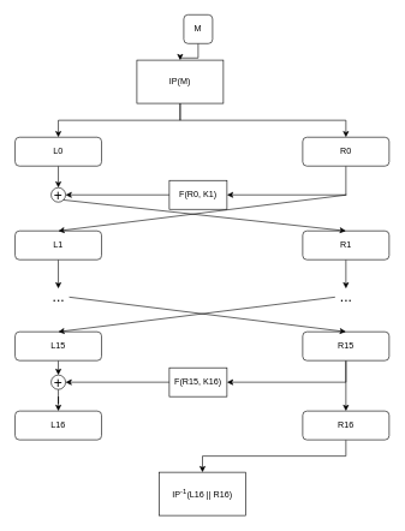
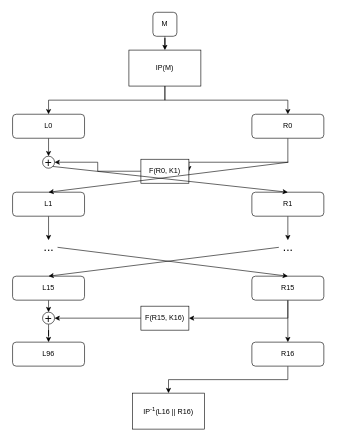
  <mxCell id="0" />
  <mxCell id="1" parent="0" />
  <mxCell id="2" style="edgeStyle=orthogonalEdgeStyle;rounded=0;orthogonalLoop=1;jettySize=auto;html=1;" parent="1" source="4" target="9" edge="1"><mxGeometry relative="1" as="geometry" /></mxCell>
  <mxCell id="3" style="edgeStyle=orthogonalEdgeStyle;rounded=0;orthogonalLoop=1;jettySize=auto;html=1;entryX=1;entryY=0.5;entryDx=0;entryDy=0;" parent="1" source="4" target="11" edge="1"><mxGeometry relative="1" as="geometry"><Array as="points"><mxPoint x="479" y="530" /></Array></mxGeometry></mxCell>
  <mxCell id="4" value="R15" style="rounded=1;whiteSpace=wrap;html=1;" parent="1" vertex="1"><mxGeometry x="419" y="460" width="120" height="40" as="geometry" /></mxCell>
  <mxCell id="5" style="edgeStyle=orthogonalEdgeStyle;rounded=0;orthogonalLoop=1;jettySize=auto;html=1;exitX=0.5;exitY=1;exitDx=0;exitDy=0;entryX=0.5;entryY=0;entryDx=0;entryDy=0;" parent="1" source="6" target="13" edge="1"><mxGeometry relative="1" as="geometry" /></mxCell>
  <mxCell id="6" value="L15" style="rounded=1;whiteSpace=wrap;html=1;" parent="1" vertex="1"><mxGeometry x="20" y="460" width="120" height="40" as="geometry" /></mxCell>
- <mxCell id="7" value="L16" style="rounded=1;whiteSpace=wrap;html=1;" parent="1" vertex="1"><mxGeometry x="20" y="570" width="120" height="40" as="geometry" /></mxCell>
+ <mxCell id="7" value="L96" style="rounded=1;whiteSpace=wrap;html=1;" parent="1" vertex="1"><mxGeometry x="20" y="570" width="120" height="40" as="geometry" /></mxCell>
  <mxCell id="8" style="edgeStyle=orthogonalEdgeStyle;rounded=0;orthogonalLoop=1;jettySize=auto;html=1;entryX=0.5;entryY=0;entryDx=0;entryDy=0;exitX=0.5;exitY=1;exitDx=0;exitDy=0;" parent="1" source="9" target="14" edge="1"><mxGeometry relative="1" as="geometry" /></mxCell>
  <mxCell id="9" value="R16" style="rounded=1;whiteSpace=wrap;html=1;" parent="1" vertex="1"><mxGeometry x="419" y="570" width="120" height="40" as="geometry" /></mxCell>
  <mxCell id="10" style="edgeStyle=orthogonalEdgeStyle;rounded=0;orthogonalLoop=1;jettySize=auto;html=1;entryX=1;entryY=0.5;entryDx=0;entryDy=0;" parent="1" source="11" target="13" edge="1"><mxGeometry relative="1" as="geometry"><mxPoint x="213" y="580" as="targetPoint" /></mxGeometry></mxCell>
  <mxCell id="11" value="F(R15, K16)" style="rounded=0;whiteSpace=wrap;html=1;" parent="1" vertex="1"><mxGeometry x="234" y="510" width="80" height="40" as="geometry" /></mxCell>
  <mxCell id="12" style="edgeStyle=orthogonalEdgeStyle;rounded=0;orthogonalLoop=1;jettySize=auto;html=1;" parent="1" source="13" target="7" edge="1"><mxGeometry relative="1" as="geometry" /></mxCell>
  <mxCell id="13" value="&lt;font style=&quot;font-size: 20px&quot;&gt;+&lt;/font&gt;" style="ellipse;whiteSpace=wrap;html=1;aspect=fixed;" parent="1" vertex="1"><mxGeometry x="70" y="520" width="20" height="20" as="geometry" /></mxCell>
  <mxCell id="14" value="IP&lt;sup&gt;-1&lt;/sup&gt;(L16 || R16)" style="rounded=0;whiteSpace=wrap;html=1;" parent="1" vertex="1"><mxGeometry x="220" y="655" width="120" height="60" as="geometry" /></mxCell>
  <mxCell id="15" style="edgeStyle=orthogonalEdgeStyle;rounded=0;orthogonalLoop=1;jettySize=auto;html=1;" parent="1" source="16" target="19" edge="1"><mxGeometry relative="1" as="geometry" /></mxCell>
  <mxCell id="16" value="M" style="rounded=1;whiteSpace=wrap;html=1;" parent="1" vertex="1"><mxGeometry x="254" y="20" width="40" height="40" as="geometry" /></mxCell>
  <mxCell id="17" style="edgeStyle=orthogonalEdgeStyle;rounded=0;orthogonalLoop=1;jettySize=auto;html=1;exitX=0.5;exitY=1;exitDx=0;exitDy=0;entryX=0.5;entryY=0;entryDx=0;entryDy=0;" parent="1" source="19" target="23" edge="1"><mxGeometry relative="1" as="geometry"><mxPoint x="274" y="190" as="sourcePoint" /></mxGeometry></mxCell>
  <mxCell id="18" style="edgeStyle=orthogonalEdgeStyle;rounded=0;orthogonalLoop=1;jettySize=auto;html=1;exitX=0.5;exitY=1;exitDx=0;exitDy=0;entryX=0.5;entryY=0;entryDx=0;entryDy=0;" parent="1" source="19" target="21" edge="1"><mxGeometry relative="1" as="geometry"><mxPoint x="274" y="190" as="sourcePoint" /></mxGeometry></mxCell>
- <mxCell id="19" value="IP(M)" style="rounded=0;whiteSpace=wrap;html=1;" parent="1" vertex="1"><mxGeometry x="189" y="83" width="120" height="60" as="geometry" /></mxCell>
+ <mxCell id="19" value="IP(M)" style="rounded=0;whiteSpace=wrap;html=1;" parent="1" vertex="1"><mxGeometry x="214" y="83" width="120" height="60" as="geometry" /></mxCell>
  <mxCell id="20" style="edgeStyle=orthogonalEdgeStyle;rounded=0;orthogonalLoop=1;jettySize=auto;html=1;entryX=1;entryY=0.5;entryDx=0;entryDy=0;" parent="1" source="21" target="29" edge="1"><mxGeometry relative="1" as="geometry"><Array as="points"><mxPoint x="479" y="270" /></Array></mxGeometry></mxCell>
  <mxCell id="21" value="R0" style="rounded=1;whiteSpace=wrap;html=1;" parent="1" vertex="1"><mxGeometry x="419" y="190" width="120" height="40" as="geometry" /></mxCell>
  <mxCell id="22" style="edgeStyle=orthogonalEdgeStyle;rounded=0;orthogonalLoop=1;jettySize=auto;html=1;exitX=0.5;exitY=1;exitDx=0;exitDy=0;entryX=0.5;entryY=0;entryDx=0;entryDy=0;" parent="1" source="23" target="30" edge="1"><mxGeometry relative="1" as="geometry" /></mxCell>
  <mxCell id="23" value="L0" style="rounded=1;whiteSpace=wrap;html=1;" parent="1" vertex="1"><mxGeometry x="20" y="190" width="120" height="40" as="geometry" /></mxCell>
  <mxCell id="24" style="edgeStyle=orthogonalEdgeStyle;rounded=0;orthogonalLoop=1;jettySize=auto;html=1;" parent="1" source="25" target="34" edge="1"><mxGeometry relative="1" as="geometry" /></mxCell>
  <mxCell id="25" value="L1" style="rounded=1;whiteSpace=wrap;html=1;" parent="1" vertex="1"><mxGeometry x="20" y="320" width="120" height="40" as="geometry" /></mxCell>
  <mxCell id="26" style="edgeStyle=orthogonalEdgeStyle;rounded=0;orthogonalLoop=1;jettySize=auto;html=1;" parent="1" source="27" target="33" edge="1"><mxGeometry relative="1" as="geometry" /></mxCell>
  <mxCell id="27" value="R1" style="rounded=1;whiteSpace=wrap;html=1;" parent="1" vertex="1"><mxGeometry x="419" y="320" width="120" height="40" as="geometry" /></mxCell>
  <mxCell id="28" style="edgeStyle=orthogonalEdgeStyle;rounded=0;orthogonalLoop=1;jettySize=auto;html=1;entryX=1;entryY=0.5;entryDx=0;entryDy=0;" parent="1" source="29" target="30" edge="1"><mxGeometry relative="1" as="geometry"><mxPoint x="213" y="320" as="targetPoint" /></mxGeometry></mxCell>
- <mxCell id="29" value="F(R0, K1)" style="rounded=0;whiteSpace=wrap;html=1;" parent="1" vertex="1"><mxGeometry x="234" y="250" width="80" height="40" as="geometry" /></mxCell>
+ <mxCell id="29" value="F(R0, K1)" style="rounded=0;whiteSpace=wrap;html=1;" parent="1" vertex="1"><mxGeometry x="234" y="265" width="80" height="40" as="geometry" /></mxCell>
  <mxCell id="30" value="&lt;font style=&quot;font-size: 20px&quot;&gt;+&lt;/font&gt;" style="ellipse;whiteSpace=wrap;html=1;aspect=fixed;" parent="1" vertex="1"><mxGeometry x="70" y="260" width="20" height="20" as="geometry" /></mxCell>
  <mxCell id="31" value="" style="endArrow=classic;html=1;exitX=1;exitY=1;exitDx=0;exitDy=0;entryX=0.5;entryY=0;entryDx=0;entryDy=0;" parent="1" source="30" target="27" edge="1"><mxGeometry width="50" height="50" relative="1" as="geometry"><mxPoint x="490" y="480" as="sourcePoint" /><mxPoint x="479" y="340" as="targetPoint" /></mxGeometry></mxCell>
  <mxCell id="32" value="" style="endArrow=classic;html=1;entryX=0.5;entryY=0;entryDx=0;entryDy=0;" parent="1" target="25" edge="1"><mxGeometry width="50" height="50" relative="1" as="geometry"><mxPoint x="480" y="270" as="sourcePoint" /><mxPoint x="80" y="340" as="targetPoint" /></mxGeometry></mxCell>
  <mxCell id="33" value="&lt;font style=&quot;font-size: 20px&quot;&gt;...&lt;/font&gt;" style="text;html=1;align=center;verticalAlign=middle;resizable=0;points=[];autosize=1;" parent="1" vertex="1"><mxGeometry x="464" y="400" width="30" height="20" as="geometry" /></mxCell>
  <mxCell id="34" value="&lt;font style=&quot;font-size: 20px&quot;&gt;...&lt;/font&gt;" style="text;html=1;align=center;verticalAlign=middle;resizable=0;points=[];autosize=1;" parent="1" vertex="1"><mxGeometry x="65" y="400" width="30" height="20" as="geometry" /></mxCell>
  <mxCell id="35" value="" style="endArrow=classic;html=1;entryX=0.5;entryY=0;entryDx=0;entryDy=0;" parent="1" source="34" target="4" edge="1"><mxGeometry width="50" height="50" relative="1" as="geometry"><mxPoint x="80" y="430" as="sourcePoint" /><mxPoint x="479" y="510" as="targetPoint" /></mxGeometry></mxCell>
  <mxCell id="36" value="" style="endArrow=classic;html=1;entryX=0.5;entryY=0;entryDx=0;entryDy=0;" parent="1" source="33" target="6" edge="1"><mxGeometry width="50" height="50" relative="1" as="geometry"><mxPoint x="480" y="430" as="sourcePoint" /><mxPoint x="80" y="510" as="targetPoint" /></mxGeometry></mxCell>
